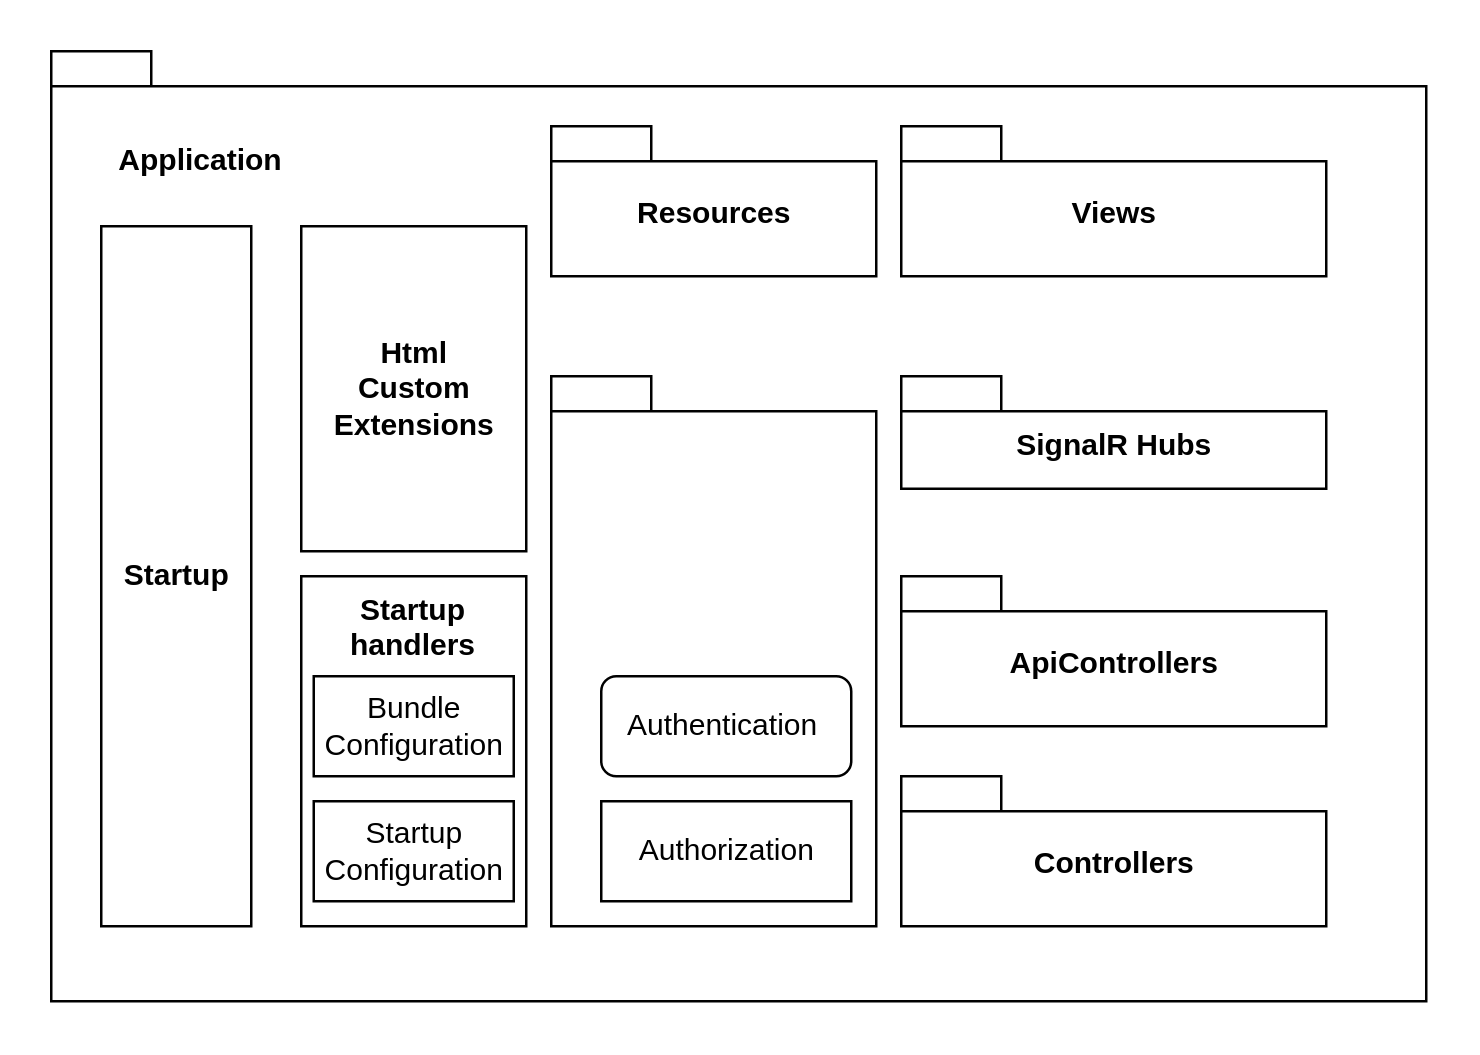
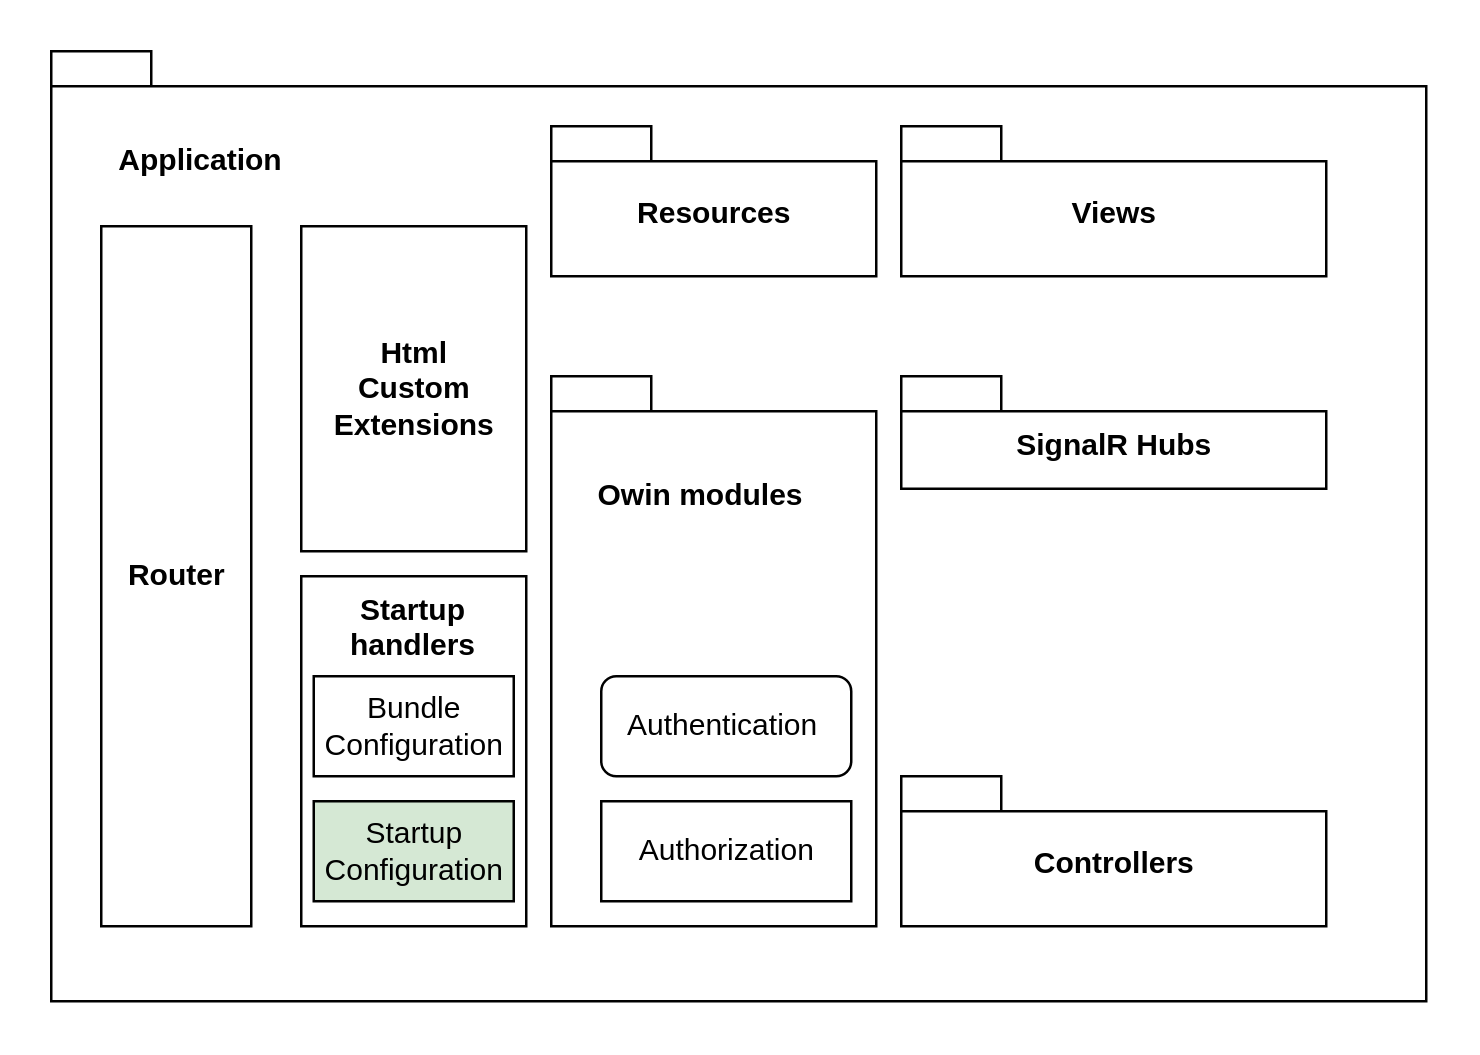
  <mxCell id="0" />
  <mxCell id="1" parent="0" />
  <mxCell id="2" value="" style="shape=folder;fontStyle=1;spacingTop=10;tabWidth=40;tabHeight=14;tabPosition=left;html=1;" vertex="1" parent="1"><mxGeometry x="20" y="20" width="550" height="380" as="geometry" /></mxCell>
  <mxCell id="3" value="Application" style="text;align=center;fontStyle=1;verticalAlign=middle;spacingLeft=3;spacingRight=3;strokeColor=none;rotatable=0;points=[[0,0.5],[1,0.5]];portConstraint=eastwest;" vertex="1" parent="1"><mxGeometry x="40" y="50" width="80" height="26" as="geometry" /></mxCell>
  <mxCell id="4" value="Controllers" style="shape=folder;fontStyle=1;spacingTop=10;tabWidth=40;tabHeight=14;tabPosition=left;html=1;" vertex="1" parent="1"><mxGeometry x="360" y="310" width="170" height="60" as="geometry" /></mxCell>
- <mxCell id="5" value="ApiControllers" style="shape=folder;fontStyle=1;spacingTop=10;tabWidth=40;tabHeight=14;tabPosition=left;html=1;" vertex="1" parent="1"><mxGeometry x="360" y="230" width="170" height="60" as="geometry" /></mxCell>
  <mxCell id="6" value="SignalR Hubs" style="shape=folder;fontStyle=1;spacingTop=10;tabWidth=40;tabHeight=14;tabPosition=left;html=1;" vertex="1" parent="1"><mxGeometry x="360" y="150" width="170" height="45" as="geometry" /></mxCell>
- <mxCell id="7" value="&lt;b&gt;Startup&lt;/b&gt;" style="html=1;" vertex="1" parent="1"><mxGeometry x="40" y="90" width="60" height="280" as="geometry" /></mxCell>
+ <mxCell id="7" value="&lt;b&gt;Router&lt;/b&gt;" style="html=1;" vertex="1" parent="1"><mxGeometry x="40" y="90" width="60" height="280" as="geometry" /></mxCell>
  <mxCell id="8" value="" style="shape=folder;fontStyle=1;spacingTop=10;tabWidth=40;tabHeight=14;tabPosition=left;html=1;" vertex="1" parent="1"><mxGeometry x="220" y="150" width="130" height="220" as="geometry" /></mxCell>
  <mxCell id="9" value="Authentication&amp;nbsp;" style="html=1;rounded=1;" vertex="1" parent="1"><mxGeometry x="240" y="270" width="100" height="40" as="geometry" /></mxCell>
  <mxCell id="10" value="Authorization" style="html=1;" vertex="1" parent="1"><mxGeometry x="240" y="320" width="100" height="40" as="geometry" /></mxCell>
+ <mxCell id="11" value="Owin modules" style="text;align=center;fontStyle=1;verticalAlign=middle;spacingLeft=3;spacingRight=3;strokeColor=none;rotatable=0;points=[[0,0.5],[1,0.5]];portConstraint=eastwest;" vertex="1" parent="1"><mxGeometry x="240" y="184" width="80" height="26" as="geometry" /></mxCell>
  <mxCell id="12" value="Views" style="shape=folder;fontStyle=1;spacingTop=10;tabWidth=40;tabHeight=14;tabPosition=left;html=1;" vertex="1" parent="1"><mxGeometry x="360" y="50" width="170" height="60" as="geometry" /></mxCell>
  <mxCell id="13" value="Resources" style="shape=folder;fontStyle=1;spacingTop=10;tabWidth=40;tabHeight=14;tabPosition=left;html=1;" vertex="1" parent="1"><mxGeometry x="220" y="50" width="130" height="60" as="geometry" /></mxCell>
  <mxCell id="14" value="" style="html=1;" vertex="1" parent="1"><mxGeometry x="120" y="230" width="90" height="140" as="geometry" /></mxCell>
  <mxCell id="15" value="&lt;b&gt;Html&lt;br&gt;Custom&lt;br&gt;Extensions&lt;/b&gt;" style="html=1;" vertex="1" parent="1"><mxGeometry x="120" y="90" width="90" height="130" as="geometry" /></mxCell>
  <mxCell id="16" value="Startup &#10;handlers" style="text;align=center;fontStyle=1;verticalAlign=middle;spacingLeft=3;spacingRight=3;strokeColor=none;rotatable=0;points=[[0,0.5],[1,0.5]];portConstraint=eastwest;" vertex="1" parent="1"><mxGeometry x="125" y="237" width="80" height="26" as="geometry" /></mxCell>
  <mxCell id="17" value="Bundle &lt;br&gt;Configuration" style="html=1;" vertex="1" parent="1"><mxGeometry x="125" y="270" width="80" height="40" as="geometry" /></mxCell>
- <mxCell id="18" value="Startup&lt;br&gt;Configuration" style="html=1;" vertex="1" parent="1"><mxGeometry x="125" y="320" width="80" height="40" as="geometry" /></mxCell>
+ <mxCell id="18" value="Startup&lt;br&gt;Configuration" style="html=1;fillColor=#d5e8d4;" vertex="1" parent="1"><mxGeometry x="125" y="320" width="80" height="40" as="geometry" /></mxCell>
